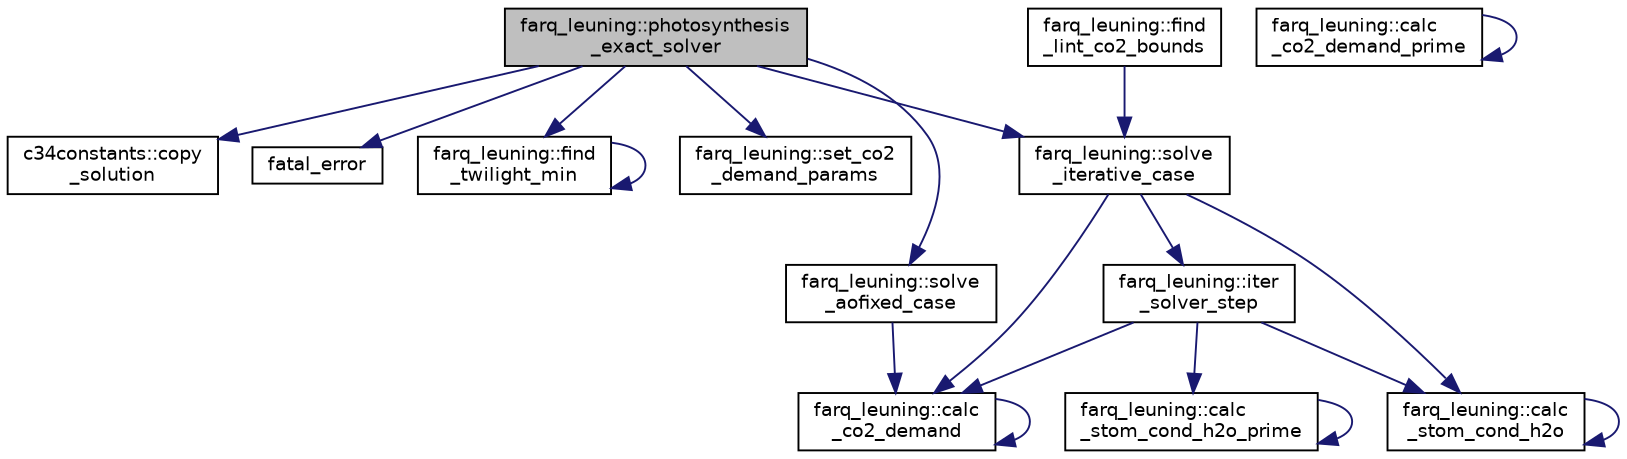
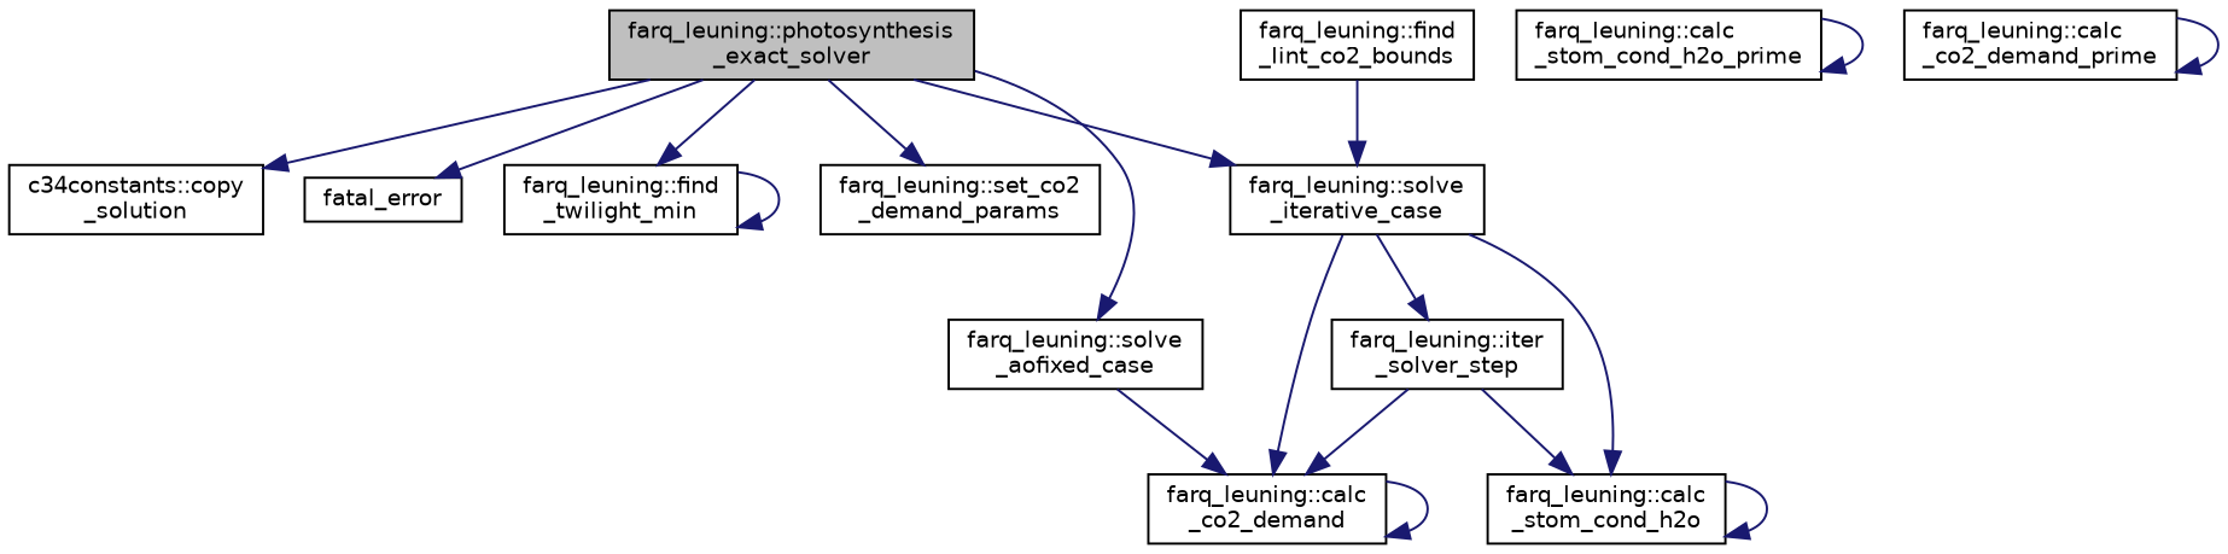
  digraph {
    rankdir=TB
    node [color=black fillcolor=white fontname=Helvetica fontsize=10 shape=record style=filled]
    edge [color=midnightblue fontname=Helvetica fontsize=10 labelfontname=Helvetica labelfontsize=10 style=solid]
    n1 [fillcolor=grey75 fontcolor=black height=0.2 label="farq_leuning::photosynthesis\l_exact_solver" width=0.4]
    n2 [height=0.2 label="c34constants::copy\l_solution" width=0.4]
    n3 [height=0.2 label=fatal_error width=0.4]
    n4 [height=0.2 label="farq_leuning::find\l_twilight_min" width=0.4]
    n5 [height=0.2 label="farq_leuning::set_co2\l_demand_params" width=0.4]
    n6 [height=0.2 label="farq_leuning::solve\l_aofixed_case" width=0.4]
    n7 [height=0.2 label="farq_leuning::solve\l_iterative_case" width=0.4]
    n8 [height=0.2 label="farq_leuning::calc\l_co2_demand" width=0.4]
    n9 [height=0.2 label="farq_leuning::calc\l_stom_cond_h2o" width=0.4]
    n10 [height=0.2 label="farq_leuning::iter\l_solver_step" width=0.4]
    n11 [height=0.2 label="farq_leuning::find\l_lint_co2_bounds" width=0.4]
    n12 [height=0.2 label="farq_leuning::calc\l_stom_cond_h2o_prime" width=0.4]
    n13 [height=0.2 label="farq_leuning::calc\l_co2_demand_prime" width=0.4]
    n1 -> n2
    n1 -> n3
    n1 -> n4
    n1 -> n5
    n1 -> n6
    n1 -> n7
    n4 -> n4
    n6 -> n8
    n7 -> n8
    n7 -> n9
    n7 -> n10
    n8 -> n8
    n9 -> n9
    n10 -> n8
    n10 -> n9
-   n10 -> n12
    n11 -> n7
    n12 -> n12
    n13 -> n13
  }
